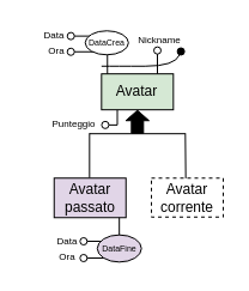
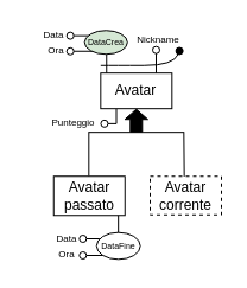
  <mxCell id="0" />
  <mxCell id="1" parent="0" />
  <mxCell id="2" value="&lt;font style=&quot;font-size: 8px;&quot;&gt;Punteggio&lt;/font&gt;" style="text;html=1;align=center;verticalAlign=middle;whiteSpace=wrap;rounded=1;strokeColor=none;" vertex="1" parent="1"><mxGeometry x="37.44" y="90.18" width="49" height="23" as="geometry" /></mxCell>
  <mxCell id="3" value="" style="shape=flexArrow;endArrow=classic;html=1;rounded=0;fillColor=#000000;endWidth=8.381;endSize=2.514;" edge="1" parent="1"><mxGeometry width="50" height="50" relative="1" as="geometry"><mxPoint x="114.32" y="111.18" as="sourcePoint" /><mxPoint x="114.32" y="91.18" as="targetPoint" /></mxGeometry></mxCell>
  <mxCell id="4" value="Avatar&lt;div&gt;corrente&lt;/div&gt;" style="whiteSpace=wrap;html=1;align=center;dashed=1;" vertex="1" parent="1"><mxGeometry x="126" y="148.25" width="60" height="32.5" as="geometry" /></mxCell>
  <mxCell id="5" value="" style="endArrow=none;html=1;rounded=0;" edge="1" parent="1"><mxGeometry width="50" height="50" relative="1" as="geometry"><mxPoint x="74.32" y="111.18" as="sourcePoint" /><mxPoint x="154.32" y="111.18" as="targetPoint" /></mxGeometry></mxCell>
  <mxCell id="6" value="&lt;font style=&quot;font-size: 8px;&quot;&gt;Nickname&lt;/font&gt;" style="text;html=1;align=center;verticalAlign=middle;whiteSpace=wrap;rounded=1;strokeColor=none;" vertex="1" parent="1"><mxGeometry x="118.31" y="20.13" width="30" height="23.5" as="geometry" /></mxCell>
  <mxCell id="7" value="" style="endArrow=none;html=1;rounded=0;" edge="1" parent="1"><mxGeometry width="50" height="50" relative="1" as="geometry"><mxPoint x="74.32" y="148" as="sourcePoint" /><mxPoint x="74.32" y="110.7" as="targetPoint" /></mxGeometry></mxCell>
  <mxCell id="8" value="" style="endArrow=none;html=1;rounded=0;exitX=0.478;exitY=0.006;exitDx=0;exitDy=0;exitPerimeter=0;" edge="1" parent="1" source="4"><mxGeometry width="50" height="50" relative="1" as="geometry"><mxPoint x="104.32" y="161.18" as="sourcePoint" /><mxPoint x="154.32" y="110.7" as="targetPoint" /></mxGeometry></mxCell>
  <mxCell id="9" style="edgeStyle=orthogonalEdgeStyle;rounded=0;orthogonalLoop=1;jettySize=auto;html=1;exitX=0.053;exitY=1.011;exitDx=0;exitDy=0;endArrow=oval;endFill=0;exitPerimeter=0;" edge="1" parent="1"><mxGeometry relative="1" as="geometry"><mxPoint x="87.44" y="103.85" as="targetPoint" /><mxPoint x="97.5" y="91.18" as="sourcePoint" /><Array as="points"><mxPoint x="97.44" y="103.85" /></Array></mxGeometry></mxCell>
  <mxCell id="10" value="&lt;font style=&quot;font-size: 8px;&quot;&gt;Ora&lt;/font&gt;" style="text;html=1;align=center;verticalAlign=middle;whiteSpace=wrap;rounded=1;strokeColor=none;glass=0;" vertex="1" parent="1"><mxGeometry x="22" y="33" width="50" height="15" as="geometry" /></mxCell>
  <mxCell id="11" value="&lt;font style=&quot;font-size: 8px;&quot;&gt;Data&lt;/font&gt;" style="text;html=1;align=center;verticalAlign=middle;whiteSpace=wrap;rounded=1;strokeColor=none;glass=0;" vertex="1" parent="1"><mxGeometry x="20" y="20.13" width="50" height="15" as="geometry" /></mxCell>
  <mxCell id="12" style="edgeStyle=orthogonalEdgeStyle;rounded=0;orthogonalLoop=1;jettySize=auto;html=1;exitX=0;exitY=0;exitDx=0;exitDy=0;endArrow=oval;endFill=0;" edge="1" parent="1"><mxGeometry relative="1" as="geometry"><mxPoint x="58.7" y="29.63" as="targetPoint" /><mxPoint x="78.08" y="29.63" as="sourcePoint" /><Array as="points" /></mxGeometry></mxCell>
  <mxCell id="13" style="edgeStyle=orthogonalEdgeStyle;rounded=0;orthogonalLoop=1;jettySize=auto;html=1;endArrow=oval;endFill=0;" edge="1" parent="1"><mxGeometry relative="1" as="geometry"><mxPoint x="58.7" y="42.75" as="targetPoint" /><mxPoint x="78.7" y="42.75" as="sourcePoint" /><Array as="points" /></mxGeometry></mxCell>
  <mxCell id="14" value="" style="endArrow=none;html=1;rounded=0;" edge="1" parent="1"><mxGeometry width="50" height="50" relative="1" as="geometry"><mxPoint x="89.26" y="63.13" as="sourcePoint" /><mxPoint x="89.26" y="43.13" as="targetPoint" /></mxGeometry></mxCell>
- <mxCell id="15" value="Avatar" style="whiteSpace=wrap;html=1;align=center;fillColor=#d5e8d4;" vertex="1" parent="1"><mxGeometry x="84.32" y="61.18" width="60" height="30" as="geometry" /></mxCell>
+ <mxCell id="15" value="Avatar" style="whiteSpace=wrap;html=1;align=center;" vertex="1" parent="1"><mxGeometry x="84.32" y="61.18" width="60" height="30" as="geometry" /></mxCell>
  <mxCell id="16" value="&lt;font style=&quot;font-size: 8px;&quot;&gt;Ora&lt;/font&gt;" style="text;html=1;align=center;verticalAlign=middle;whiteSpace=wrap;rounded=1;strokeColor=none;glass=0;" vertex="1" parent="1"><mxGeometry x="30.8" y="205.13" width="50" height="15" as="geometry" /></mxCell>
  <mxCell id="17" value="&lt;font style=&quot;font-size: 8px;&quot;&gt;Data&lt;/font&gt;" style="text;html=1;align=center;verticalAlign=middle;whiteSpace=wrap;rounded=1;strokeColor=none;glass=0;" vertex="1" parent="1"><mxGeometry x="30.8" y="192.69" width="50" height="15" as="geometry" /></mxCell>
  <mxCell id="18" style="edgeStyle=orthogonalEdgeStyle;rounded=0;orthogonalLoop=1;jettySize=auto;html=1;exitX=0;exitY=0;exitDx=0;exitDy=0;endArrow=oval;endFill=0;" edge="1" parent="1"><mxGeometry relative="1" as="geometry"><mxPoint x="69.33" y="201" as="targetPoint" /><mxPoint x="88.71" y="201" as="sourcePoint" /><Array as="points" /></mxGeometry></mxCell>
  <mxCell id="19" style="edgeStyle=orthogonalEdgeStyle;rounded=0;orthogonalLoop=1;jettySize=auto;html=1;endArrow=oval;endFill=0;" edge="1" parent="1"><mxGeometry relative="1" as="geometry"><mxPoint x="69.33" y="215" as="targetPoint" /><mxPoint x="89.33" y="215" as="sourcePoint" /><Array as="points" /></mxGeometry></mxCell>
  <mxCell id="20" value="" style="endArrow=none;html=1;rounded=0;" edge="1" parent="1"><mxGeometry width="50" height="50" relative="1" as="geometry"><mxPoint x="99.18" y="209.44" as="sourcePoint" /><mxPoint x="99.18" y="172.14" as="targetPoint" /></mxGeometry></mxCell>
- <mxCell id="21" value="Avatar&lt;div&gt;passato&lt;/div&gt;" style="whiteSpace=wrap;html=1;align=center;fillColor=#e1d5e7;" vertex="1" parent="1"><mxGeometry x="44.75" y="148.25" width="60" height="33" as="geometry" /></mxCell>
- <mxCell id="22" value="&lt;p style=&quot;line-height: 110%;&quot;&gt;&lt;font style=&quot;font-size: 7px;&quot;&gt;DataFine&lt;/font&gt;&lt;/p&gt;" style="ellipse;whiteSpace=wrap;html=1;fillColor=#e1d5e7;" vertex="1" parent="1"><mxGeometry x="80.8" y="195.68" width="36.87" height="22.63" as="geometry" /></mxCell>
+ <mxCell id="21" value="Avatar&lt;div&gt;passato&lt;/div&gt;" style="whiteSpace=wrap;html=1;align=center;" vertex="1" parent="1"><mxGeometry x="44.75" y="148.25" width="60" height="33" as="geometry" /></mxCell>
+ <mxCell id="22" value="&lt;p style=&quot;line-height: 110%;&quot;&gt;&lt;font style=&quot;font-size: 7px;&quot;&gt;DataFine&lt;/font&gt;&lt;/p&gt;" style="ellipse;whiteSpace=wrap;html=1;" vertex="1" parent="1"><mxGeometry x="80.8" y="195.68" width="36.87" height="22.63" as="geometry" /></mxCell>
  <mxCell id="23" value="" style="curved=1;endArrow=oval;html=1;rounded=0;entryX=0.642;entryY=0.924;entryDx=0;entryDy=0;entryPerimeter=0;endFill=1;" edge="1" parent="1"><mxGeometry width="50" height="50" relative="1" as="geometry"><mxPoint x="84.32" y="54.77" as="sourcePoint" /><mxPoint x="150.64" y="42.49" as="targetPoint" /><Array as="points"><mxPoint x="95.7" y="54.77" /><mxPoint x="145.7" y="54.77" /></Array></mxGeometry></mxCell>
  <mxCell id="24" style="edgeStyle=orthogonalEdgeStyle;rounded=0;orthogonalLoop=1;jettySize=auto;html=1;endArrow=oval;endFill=0;" edge="1" parent="1"><mxGeometry relative="1" as="geometry"><mxPoint x="131" y="41.68" as="targetPoint" /><mxPoint x="131" y="61.18" as="sourcePoint" /><Array as="points"><mxPoint x="131" y="41.18" /></Array></mxGeometry></mxCell>
- <mxCell id="25" value="&lt;p style=&quot;line-height: 110%;&quot;&gt;&lt;font style=&quot;font-size: 7px;&quot;&gt;DataCrea&lt;/font&gt;&lt;/p&gt;" style="ellipse;whiteSpace=wrap;html=1;" vertex="1" parent="1"><mxGeometry x="70.7" y="25.25" width="36.12" height="20" as="geometry" /></mxCell>
+ <mxCell id="25" value="&lt;p style=&quot;line-height: 110%;&quot;&gt;&lt;font style=&quot;font-size: 7px;&quot;&gt;DataCrea&lt;/font&gt;&lt;/p&gt;" style="ellipse;whiteSpace=wrap;html=1;fillColor=#d5e8d4;" vertex="1" parent="1"><mxGeometry x="70.7" y="25.25" width="36.12" height="20" as="geometry" /></mxCell>
